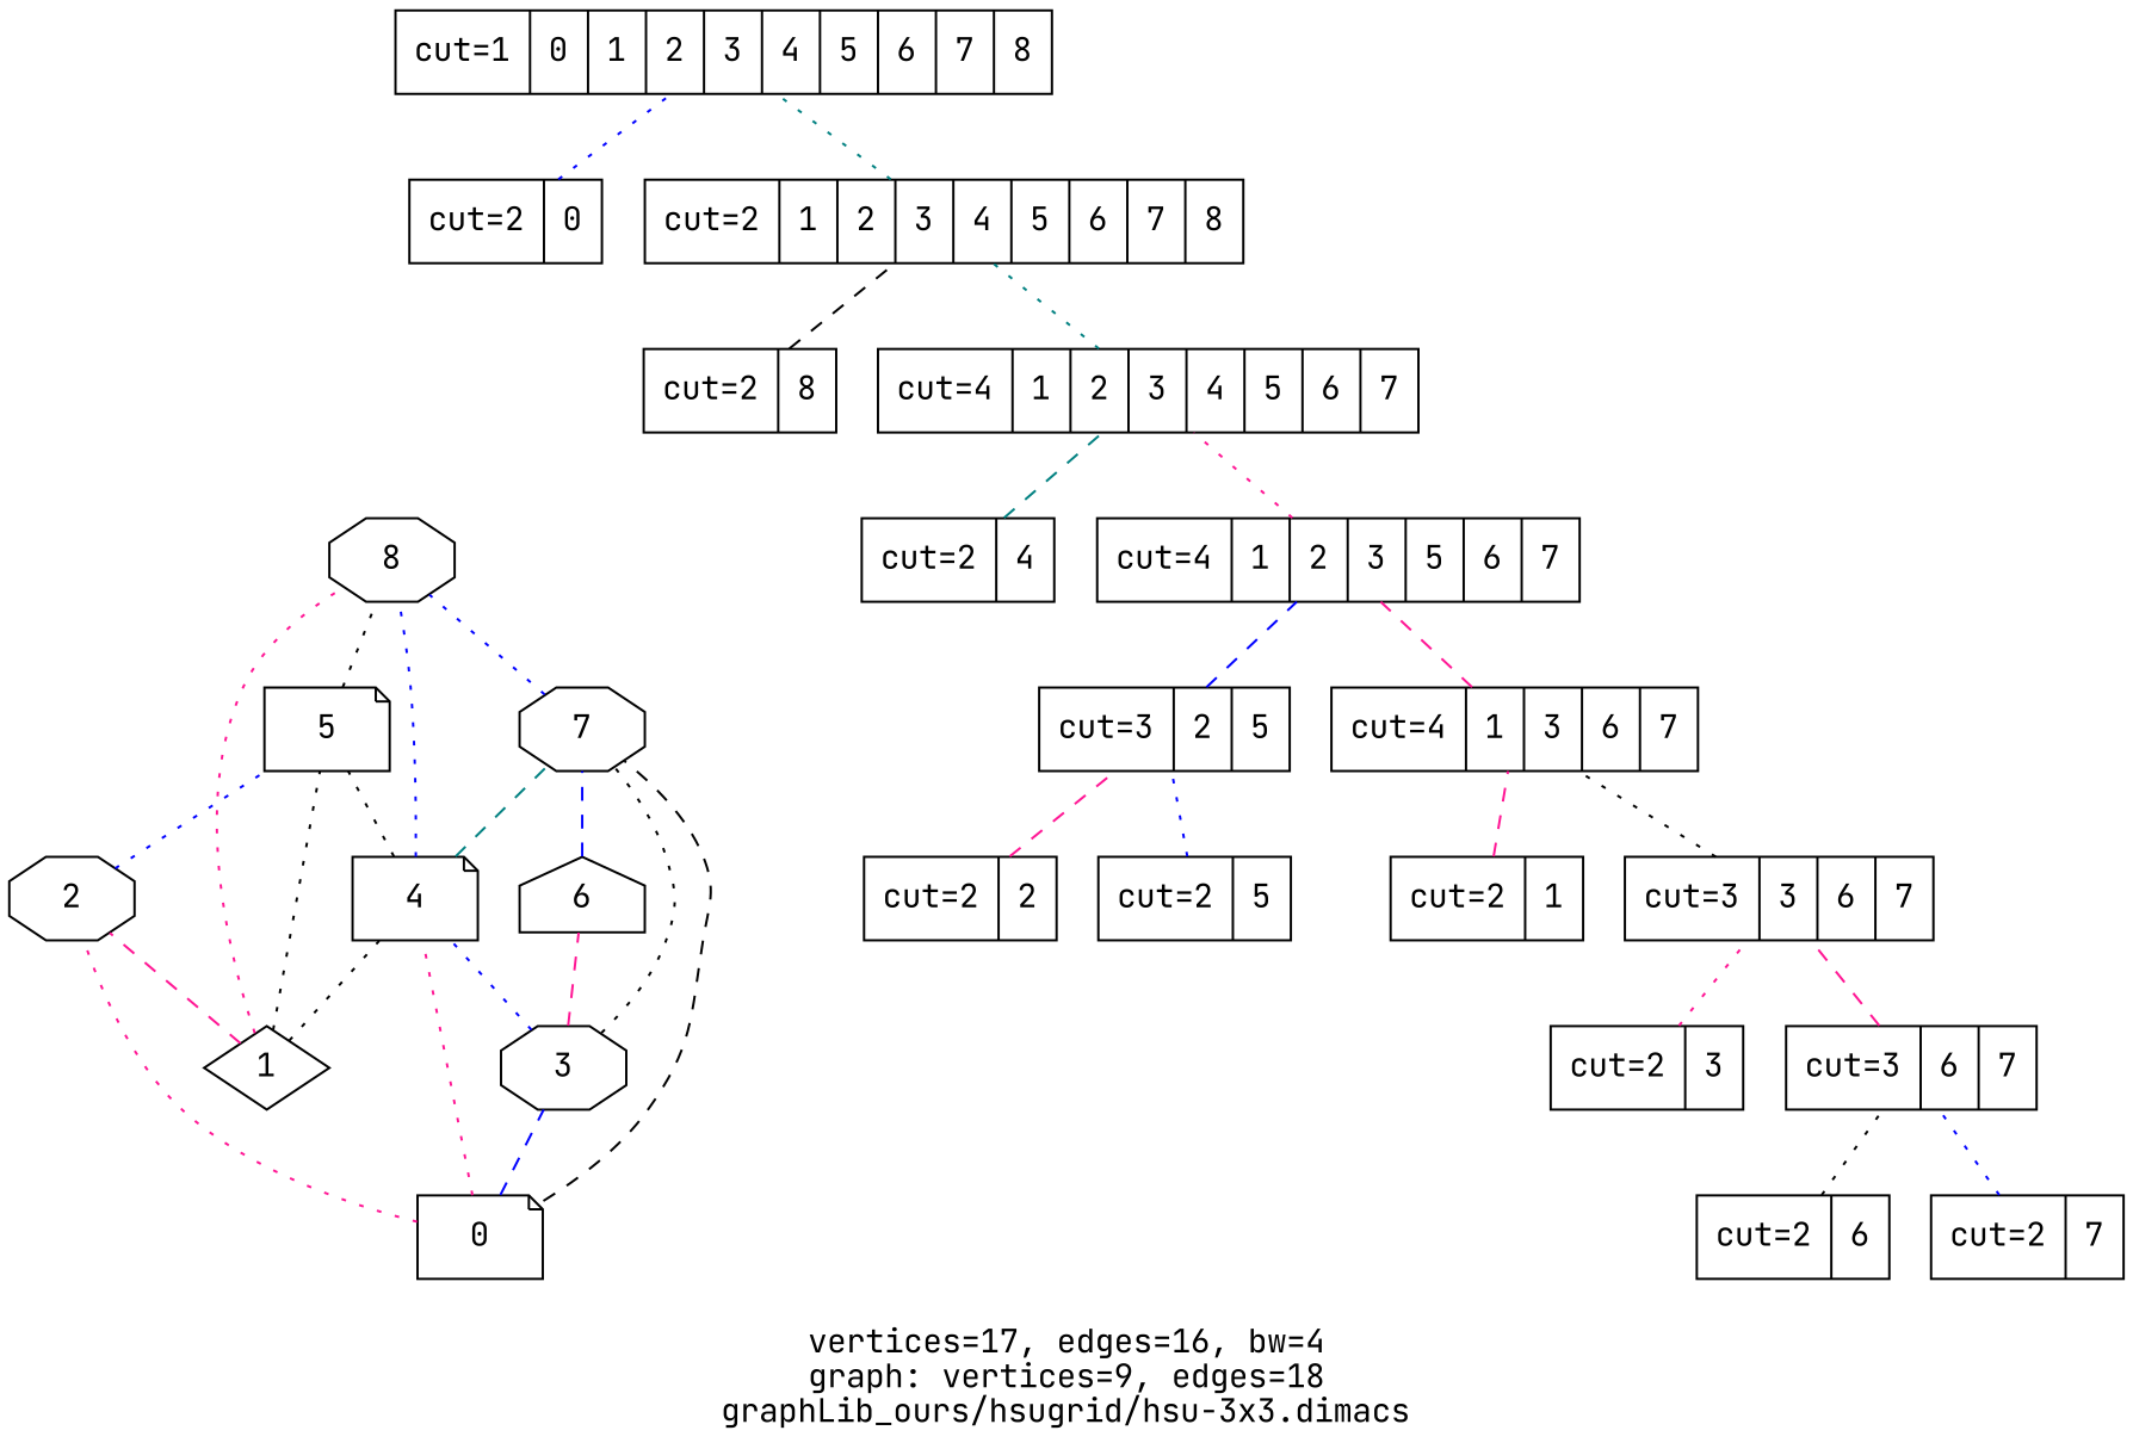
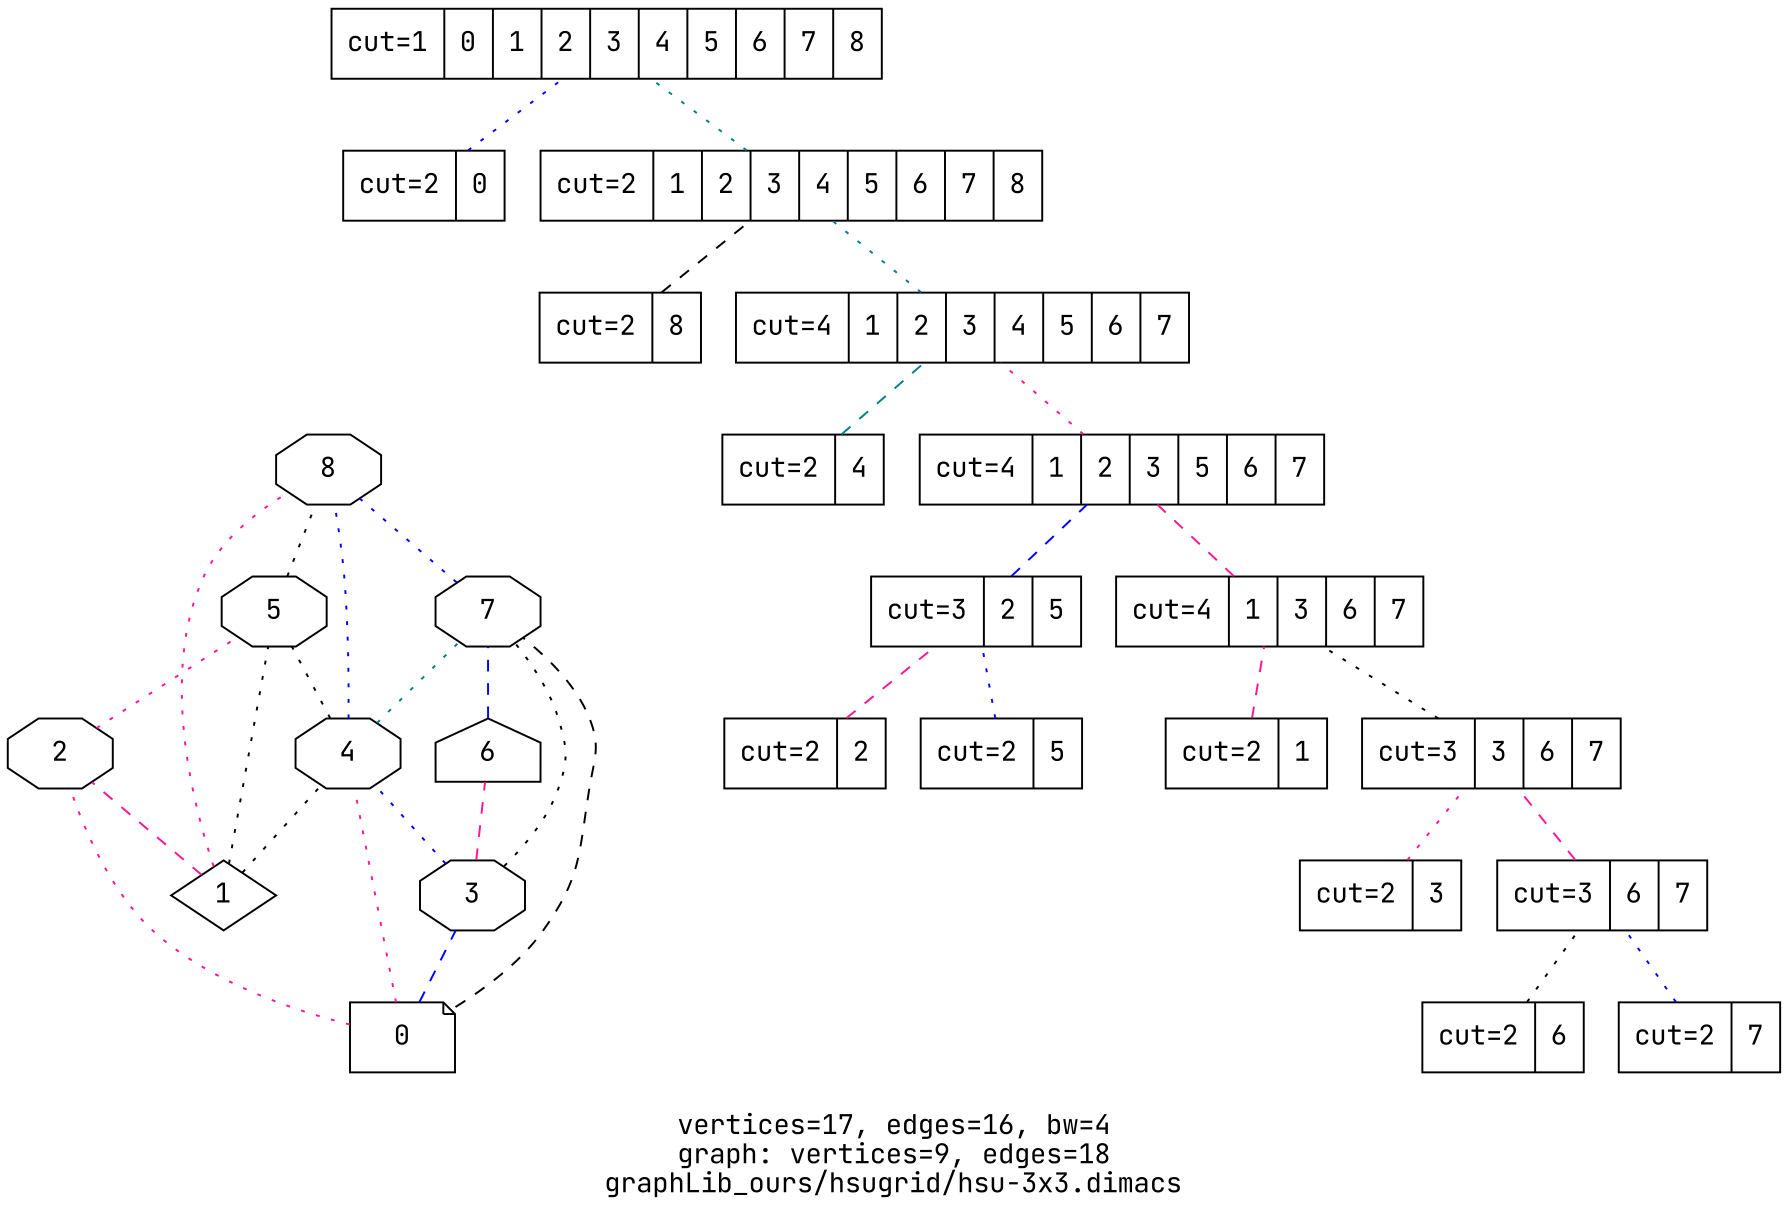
  graph {
    fontname="JetBrains Mono"
    label="\nvertices=17, edges=16, bw=4\ngraph: vertices=9, edges=18\ngraphLib_ours/hsugrid/hsu-3x3.dimacs"
    rankdir=BT
    node [fontname="JetBrains Mono" shape=record]
    edge [color=deeppink fontname="JetBrains Mono" style=dotted]
    n1 [label=0 shape=note]
    n2 [label=1 shape=diamond]
    n3 [label=3 shape=octagon]
-   n4 [label=4 shape=note]
+   n4 [label=4 shape=octagon]
    n5 [label=7 shape=octagon]
    n6 [label=2 shape=octagon]
-   n7 [label=5 shape=note]
+   n7 [label=5 shape=octagon]
    n8 [label=8 shape=octagon]
    n9 [label=6 shape=house]
    n10 [label=" cut=1 | <n0> 0 | <n1> 1 | <n2> 2 | <n3> 3 | <n4> 4 | <n5> 5 | <n6> 6 | <n7> 7 | <n8> 8"]
    n11 [label=" cut=2 | <n0> 0"]
    n12 [label=" cut=2 | <n1> 1 | <n2> 2 | <n3> 3 | <n4> 4 | <n5> 5 | <n6> 6 | <n7> 7 | <n8> 8"]
    n13 [label=" cut=2 | <n8> 8"]
    n14 [label=" cut=4 | <n1> 1 | <n2> 2 | <n3> 3 | <n4> 4 | <n5> 5 | <n6> 6 | <n7> 7"]
    n15 [label=" cut=2 | <n4> 4"]
    n16 [label=" cut=4 | <n1> 1 | <n2> 2 | <n3> 3 | <n5> 5 | <n6> 6 | <n7> 7"]
    n17 [label=" cut=3 | <n2> 2 | <n5> 5"]
    n18 [label=" cut=4 | <n1> 1 | <n3> 3 | <n6> 6 | <n7> 7"]
    n19 [label=" cut=2 | <n1> 1"]
    n20 [label=" cut=3 | <n3> 3 | <n6> 6 | <n7> 7"]
    n21 [label=" cut=2 | <n3> 3"]
    n22 [label=" cut=3 | <n6> 6 | <n7> 7"]
    n23 [label=" cut=2 | <n6> 6"]
    n24 [label=" cut=2 | <n7> 7"]
    n25 [label=" cut=2 | <n2> 2"]
    n26 [label=" cut=2 | <n5> 5"]
    subgraph sub_1 {
      label="real graph"
      n1
      n2
      n3
      n4
      n5
      n6
      n7
      n8
      n9
    }
    n1 -- n3 [color=blue style=dashed]
    n1 -- n4
    n1 -- n5 [color=black style=dashed]
    n1 -- n6
    n2 -- n4 [color=black]
    n2 -- n6 [style=dashed]
    n2 -- n7 [color=black]
    n2 -- n8
    n3 -- n4 [color=blue]
    n3 -- n5 [color=black]
    n3 -- n9 [style=dashed]
-   n4 -- n5 [color=teal style=dashed]
+   n4 -- n5 [color=teal]
    n4 -- n7 [color=black]
    n4 -- n8 [color=blue]
    n5 -- n8 [color=blue]
-   n6 -- n7 [color=blue]
+   n6 -- n7
    n7 -- n8 [color=black]
    n9 -- n5 [color=blue style=dashed]
    n11 -- n10 [color=blue]
    n12 -- n10 [color=teal]
    n13 -- n12 [color=black style=dashed]
    n14 -- n12 [color=teal]
    n15 -- n14 [color=teal style=dashed]
    n16 -- n14
    n17 -- n16 [color=blue style=dashed]
    n18 -- n16 [style=dashed]
    n19 -- n18 [style=dashed]
    n20 -- n18 [color=black]
    n21 -- n20
    n22 -- n20 [style=dashed]
    n23 -- n22 [color=black]
    n24 -- n22 [color=blue]
    n25 -- n17 [style=dashed]
    n26 -- n17 [color=blue]
  }
